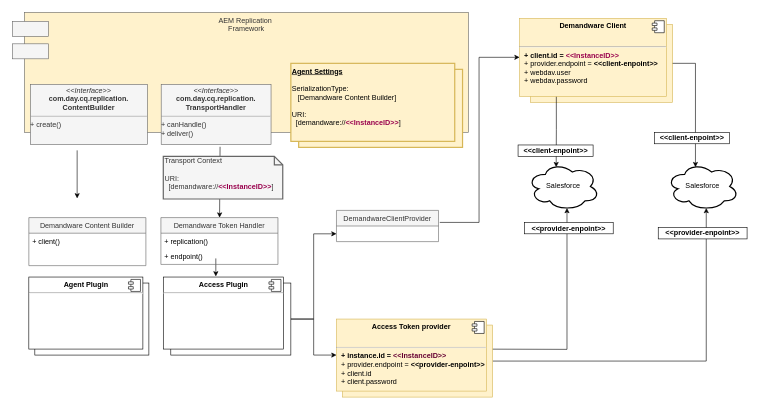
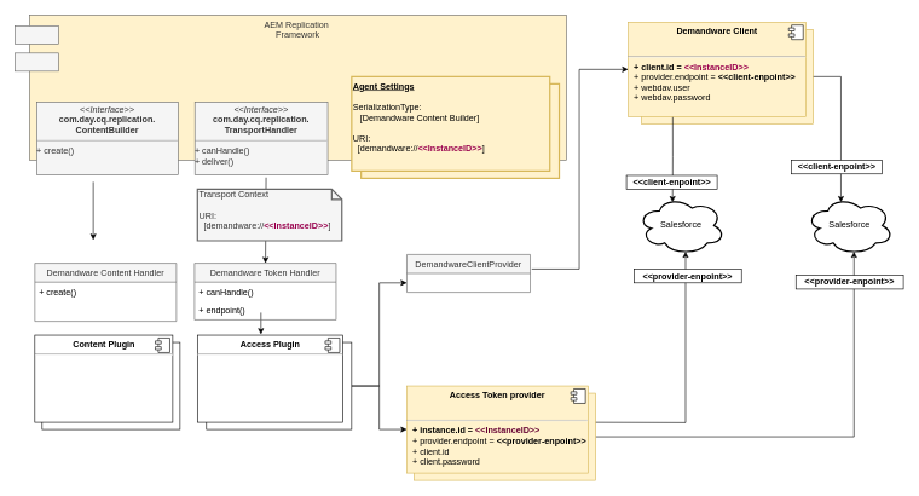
  <mxCell id="0" />
  <mxCell id="1" parent="0" />
  <mxCell id="2" style="edgeStyle=orthogonalEdgeStyle;rounded=0;orthogonalLoop=1;jettySize=auto;html=1;exitX=1;exitY=0.5;exitDx=0;exitDy=0;entryX=0;entryY=0.5;entryDx=0;entryDy=0;" parent="1" source="3" target="10" edge="1"><mxGeometry relative="1" as="geometry" /></mxCell>
  <mxCell id="3" value="" style="rounded=0;whiteSpace=wrap;html=1;align=center;" parent="1" vertex="1"><mxGeometry x="284" y="471" width="200" height="120" as="geometry" /></mxCell>
  <mxCell id="4" value="" style="rounded=0;whiteSpace=wrap;html=1;align=center;" parent="1" vertex="1"><mxGeometry x="57.5" y="471" width="190" height="120" as="geometry" /></mxCell>
  <mxCell id="5" value="AEM Replication&amp;nbsp;&lt;br style=&quot;padding: 0px ; margin: 0px&quot;&gt;Framework" style="rounded=0;whiteSpace=wrap;html=1;align=center;verticalAlign=top;fillColor=#fff2cc;strokeColor=#666666;fontColor=#333333;" parent="1" vertex="1"><mxGeometry x="40" y="20" width="740" height="200" as="geometry" /></mxCell>
  <mxCell id="6" value="" style="rounded=0;whiteSpace=wrap;html=1;fillColor=#fff2cc;strokeColor=#d6b656;" parent="1" vertex="1"><mxGeometry x="883" y="40" width="237" height="130" as="geometry" /></mxCell>
  <mxCell id="7" style="edgeStyle=orthogonalEdgeStyle;rounded=0;orthogonalLoop=1;jettySize=auto;html=1;exitX=1;exitY=0.25;exitDx=0;exitDy=0;entryX=0.55;entryY=0.95;entryDx=0;entryDy=0;entryPerimeter=0;" parent="1" target="34" edge="1"><mxGeometry relative="1" as="geometry"><mxPoint x="770" y="581" as="sourcePoint" /></mxGeometry></mxCell>
  <mxCell id="8" style="edgeStyle=orthogonalEdgeStyle;rounded=0;orthogonalLoop=1;jettySize=auto;html=1;exitX=1;exitY=0.5;exitDx=0;exitDy=0;entryX=0.55;entryY=0.95;entryDx=0;entryDy=0;entryPerimeter=0;" parent="1" source="9" target="35" edge="1"><mxGeometry relative="1" as="geometry" /></mxCell>
  <mxCell id="9" value="" style="rounded=0;whiteSpace=wrap;html=1;fillColor=#fff2cc;strokeColor=#d6b656;" parent="1" vertex="1"><mxGeometry x="570" y="541" width="250" height="120" as="geometry" /></mxCell>
  <mxCell id="10" value="&lt;p style=&quot;margin: 0px ; margin-top: 6px ; text-align: center&quot;&gt;&lt;b&gt;Access Token provider&lt;/b&gt;&lt;br&gt;&lt;/p&gt;&lt;p style=&quot;margin: 0px ; margin-top: 6px ; text-align: center&quot;&gt;&lt;br&gt;&lt;/p&gt;&lt;hr&gt;&lt;p style=&quot;margin: 0px ; margin-left: 8px&quot;&gt;&lt;b&gt;+ instance.id = &lt;font color=&quot;#660033&quot;&gt;&amp;lt;&amp;lt;InstanceID&amp;gt;&amp;gt;&lt;/font&gt;&lt;/b&gt;&lt;/p&gt;&lt;p style=&quot;margin: 0px ; margin-left: 8px&quot;&gt;+ provider.endpoint =&amp;nbsp;&lt;b&gt;&amp;lt;&amp;lt;provider-enpoint&amp;gt;&amp;gt;&lt;/b&gt;&lt;br&gt;+ client.id&lt;/p&gt;&lt;p style=&quot;margin: 0px ; margin-left: 8px&quot;&gt;+ client.password&lt;/p&gt;" style="align=left;overflow=fill;html=1;fillColor=#fff2cc;strokeColor=#d6b656;" parent="1" vertex="1"><mxGeometry x="560" y="531" width="250" height="120" as="geometry" /></mxCell>
  <mxCell id="11" value="" style="shape=component;jettyWidth=8;jettyHeight=4;" parent="10" vertex="1"><mxGeometry x="1" width="20" height="20" relative="1" as="geometry"><mxPoint x="-24" y="4" as="offset" /></mxGeometry></mxCell>
  <mxCell id="12" style="edgeStyle=orthogonalEdgeStyle;rounded=0;orthogonalLoop=1;jettySize=auto;html=1;exitX=0.25;exitY=1;exitDx=0;exitDy=0;entryX=0.4;entryY=0.1;entryDx=0;entryDy=0;entryPerimeter=0;" parent="1" source="13" target="34" edge="1"><mxGeometry relative="1" as="geometry" /></mxCell>
  <mxCell id="13" value="&lt;p style=&quot;margin: 0px ; margin-top: 6px ; text-align: center&quot;&gt;&lt;b&gt;Demandware Client&lt;/b&gt;&lt;br&gt;&lt;/p&gt;&lt;p style=&quot;margin: 0px ; margin-top: 6px ; text-align: center&quot;&gt;&lt;br&gt;&lt;/p&gt;&lt;hr&gt;&lt;p style=&quot;margin: 0px 0px 0px 8px&quot;&gt;&lt;b&gt;+ client.id = &lt;font color=&quot;#99004d&quot;&gt;&amp;lt;&amp;lt;InstanceID&amp;gt;&amp;gt;&lt;/font&gt;&lt;/b&gt;&lt;/p&gt;&lt;p style=&quot;margin: 0px ; margin-left: 8px&quot;&gt;+ provider.endpoint = &lt;b&gt;&amp;lt;&amp;lt;client-enpoint&amp;gt;&amp;gt;&lt;/b&gt;&lt;br&gt;&lt;/p&gt;&lt;p style=&quot;margin: 0px ; margin-left: 8px&quot;&gt;+ webdav.user&lt;/p&gt;&lt;p style=&quot;margin: 0px ; margin-left: 8px&quot;&gt;&lt;span&gt;+ webdav.password&lt;/span&gt;&lt;br&gt;&lt;/p&gt;&lt;p style=&quot;margin: 0px ; margin-left: 8px&quot;&gt;&lt;br&gt;&lt;/p&gt;" style="align=left;overflow=fill;html=1;fillColor=#fff2cc;strokeColor=#d6b656;" parent="1" vertex="1"><mxGeometry x="865" y="30" width="245" height="130" as="geometry" /></mxCell>
  <mxCell id="14" value="" style="shape=component;jettyWidth=8;jettyHeight=4;" parent="13" vertex="1"><mxGeometry x="1" width="20" height="20" relative="1" as="geometry"><mxPoint x="-24" y="4" as="offset" /></mxGeometry></mxCell>
  <mxCell id="15" value="DemandwareClientProvider" style="swimlane;fontStyle=0;childLayout=stackLayout;horizontal=1;startSize=26;fillColor=#f5f5f5;horizontalStack=0;resizeParent=1;resizeParentMax=0;resizeLast=0;collapsible=1;marginBottom=0;strokeColor=#666666;fontColor=#333333;" parent="1" vertex="1"><mxGeometry x="560" y="350" width="170" height="52" as="geometry" /></mxCell>
  <mxCell id="16" value=" " style="text;strokeColor=none;fillColor=none;align=left;verticalAlign=top;spacingLeft=4;spacingRight=4;overflow=hidden;rotatable=0;points=[[0,0.5],[1,0.5]];portConstraint=eastwest;" parent="15" vertex="1"><mxGeometry y="26" width="170" height="26" as="geometry" /></mxCell>
  <mxCell id="17" style="edgeStyle=orthogonalEdgeStyle;rounded=0;orthogonalLoop=1;jettySize=auto;html=1;entryX=0;entryY=0.5;entryDx=0;entryDy=0;exitX=1;exitY=0.5;exitDx=0;exitDy=0;" parent="1" source="3" target="16" edge="1"><mxGeometry relative="1" as="geometry"><mxPoint x="542" y="501" as="sourcePoint" /></mxGeometry></mxCell>
  <mxCell id="18" value="&lt;p style=&quot;margin: 0px ; margin-top: 6px ; text-align: center&quot;&gt;&lt;b&gt;Access Plugin&lt;/b&gt;&lt;/p&gt;&lt;hr&gt;&lt;p style=&quot;margin: 0px ; margin-left: 8px&quot;&gt;&lt;br&gt;&lt;/p&gt;" style="align=left;overflow=fill;html=1;" parent="1" vertex="1"><mxGeometry x="271.5" y="461" width="200" height="120" as="geometry" /></mxCell>
  <mxCell id="19" value="" style="shape=component;jettyWidth=8;jettyHeight=4;" parent="18" vertex="1"><mxGeometry x="1" width="20" height="20" relative="1" as="geometry"><mxPoint x="-24" y="4" as="offset" /></mxGeometry></mxCell>
  <mxCell id="20" value="" style="endArrow=classic;html=1;" parent="18" edge="1"><mxGeometry width="50" height="50" relative="1" as="geometry"><mxPoint x="87.5" y="-31" as="sourcePoint" /><mxPoint x="87.5" y="-1" as="targetPoint" /></mxGeometry></mxCell>
- <mxCell id="21" value="&lt;p style=&quot;margin: 0px ; margin-top: 6px ; text-align: center&quot;&gt;&lt;b&gt;Agent Plugin&lt;/b&gt;&lt;/p&gt;&lt;hr&gt;&lt;p style=&quot;margin: 0px ; margin-left: 8px&quot;&gt;&lt;br&gt;&lt;/p&gt;" style="align=left;overflow=fill;html=1;" parent="1" vertex="1"><mxGeometry x="47.5" y="461" width="190" height="120" as="geometry" /></mxCell>
+ <mxCell id="21" value="&lt;p style=&quot;margin: 0px ; margin-top: 6px ; text-align: center&quot;&gt;&lt;b&gt;Content Plugin&lt;/b&gt;&lt;/p&gt;&lt;hr&gt;&lt;p style=&quot;margin: 0px ; margin-left: 8px&quot;&gt;&lt;br&gt;&lt;/p&gt;" style="align=left;overflow=fill;html=1;" parent="1" vertex="1"><mxGeometry x="47.5" y="461" width="190" height="120" as="geometry" /></mxCell>
  <mxCell id="22" value="" style="shape=component;jettyWidth=8;jettyHeight=4;" parent="21" vertex="1"><mxGeometry x="1" width="20" height="20" relative="1" as="geometry"><mxPoint x="-24" y="4" as="offset" /></mxGeometry></mxCell>
- <mxCell id="23" value="Demandware Content Builder" style="swimlane;fontStyle=0;childLayout=stackLayout;horizontal=1;startSize=26;fillColor=#f5f5f5;horizontalStack=0;resizeParent=1;resizeParentMax=0;resizeLast=0;collapsible=1;marginBottom=0;strokeColor=#666666;fontColor=#333333;" parent="1" vertex="1"><mxGeometry x="47.5" y="362" width="195" height="80" as="geometry" /></mxCell>
- <mxCell id="24" value="+ client()" style="text;strokeColor=none;fillColor=none;align=left;verticalAlign=top;spacingLeft=4;spacingRight=4;overflow=hidden;rotatable=0;points=[[0,0.5],[1,0.5]];portConstraint=eastwest;" parent="23" vertex="1"><mxGeometry y="26" width="195" height="54" as="geometry" /></mxCell>
+ <mxCell id="23" value="Demandware Content Handler" style="swimlane;fontStyle=0;childLayout=stackLayout;horizontal=1;startSize=26;fillColor=#f5f5f5;horizontalStack=0;resizeParent=1;resizeParentMax=0;resizeLast=0;collapsible=1;marginBottom=0;strokeColor=#666666;fontColor=#333333;" parent="1" vertex="1"><mxGeometry x="47.5" y="362" width="195" height="80" as="geometry" /></mxCell>
+ <mxCell id="24" value="+ create()" style="text;strokeColor=none;fillColor=none;align=left;verticalAlign=top;spacingLeft=4;spacingRight=4;overflow=hidden;rotatable=0;points=[[0,0.5],[1,0.5]];portConstraint=eastwest;" parent="23" vertex="1"><mxGeometry y="26" width="195" height="54" as="geometry" /></mxCell>
  <mxCell id="25" value="Demandware Token Handler" style="swimlane;fontStyle=0;childLayout=stackLayout;horizontal=1;startSize=26;fillColor=#f5f5f5;horizontalStack=0;resizeParent=1;resizeParentMax=0;resizeLast=0;collapsible=1;marginBottom=0;strokeColor=#666666;fontColor=#333333;" parent="1" vertex="1"><mxGeometry x="267.5" y="362" width="195" height="78" as="geometry" /></mxCell>
- <mxCell id="26" value="+ replication()" style="text;strokeColor=none;fillColor=none;align=left;verticalAlign=top;spacingLeft=4;spacingRight=4;overflow=hidden;rotatable=0;points=[[0,0.5],[1,0.5]];portConstraint=eastwest;" parent="25" vertex="1"><mxGeometry y="26" width="195" height="26" as="geometry" /></mxCell>
+ <mxCell id="26" value="+ canHandle()" style="text;strokeColor=none;fillColor=none;align=left;verticalAlign=top;spacingLeft=4;spacingRight=4;overflow=hidden;rotatable=0;points=[[0,0.5],[1,0.5]];portConstraint=eastwest;" parent="25" vertex="1"><mxGeometry y="26" width="195" height="26" as="geometry" /></mxCell>
  <mxCell id="27" value="+ endpoint()" style="text;strokeColor=none;fillColor=none;align=left;verticalAlign=top;spacingLeft=4;spacingRight=4;overflow=hidden;rotatable=0;points=[[0,0.5],[1,0.5]];portConstraint=eastwest;" parent="25" vertex="1"><mxGeometry y="52" width="195" height="26" as="geometry" /></mxCell>
  <mxCell id="28" value="&lt;p style=&quot;margin: 0px ; margin-top: 4px ; text-align: center&quot;&gt;&lt;i&gt;&amp;lt;&amp;lt;Interface&amp;gt;&amp;gt;&lt;/i&gt;&lt;br&gt;&lt;b&gt;com.day.cq.replication.&lt;br&gt;ContentBuilder&lt;/b&gt;&lt;/p&gt;&lt;hr size=&quot;1&quot;&gt;&lt;p style=&quot;margin: 0px ; margin-left: 4px&quot;&gt;&lt;/p&gt;&lt;p style=&quot;margin: 0px ; margin-left: 4px&quot;&gt;&lt;/p&gt;+ create()" style="verticalAlign=top;align=left;overflow=fill;fontSize=12;fontFamily=Helvetica;html=1;fillColor=#f5f5f5;strokeColor=#666666;fontColor=#333333;" parent="1" vertex="1"><mxGeometry x="50" y="140" width="195" height="100" as="geometry" /></mxCell>
  <mxCell id="29" value="&lt;p style=&quot;margin: 0px ; margin-top: 4px ; text-align: center&quot;&gt;&lt;i&gt;&amp;lt;&amp;lt;Interface&amp;gt;&amp;gt;&lt;/i&gt;&lt;br&gt;&lt;b&gt;com.day.cq.replication.&lt;br&gt;TransportHandler&lt;/b&gt;&lt;/p&gt;&lt;hr size=&quot;1&quot;&gt;&lt;p style=&quot;margin: 0px ; margin-left: 4px&quot;&gt;&lt;/p&gt;&lt;p style=&quot;margin: 0px ; margin-left: 4px&quot;&gt;&lt;/p&gt;+ canHandle()&lt;br&gt;+ deliver()" style="verticalAlign=top;align=left;overflow=fill;fontSize=12;fontFamily=Helvetica;html=1;fillColor=#f5f5f5;strokeColor=#666666;fontColor=#333333;" parent="1" vertex="1"><mxGeometry x="268" y="140" width="183" height="100" as="geometry" /></mxCell>
  <mxCell id="30" value="" style="rounded=0;whiteSpace=wrap;html=1;align=center;fillColor=#f5f5f5;strokeColor=#666666;fontColor=#333333;" parent="1" vertex="1"><mxGeometry x="20" y="35" width="60" height="25" as="geometry" /></mxCell>
  <mxCell id="31" value="" style="rounded=0;whiteSpace=wrap;html=1;align=center;fillColor=#f5f5f5;strokeColor=#666666;fontColor=#333333;" parent="1" vertex="1"><mxGeometry x="20" y="72.5" width="60" height="25" as="geometry" /></mxCell>
  <mxCell id="32" style="edgeStyle=orthogonalEdgeStyle;rounded=0;orthogonalLoop=1;jettySize=auto;html=1;exitX=1.012;exitY=0.385;exitDx=0;exitDy=0;entryX=0;entryY=0.5;entryDx=0;entryDy=0;exitPerimeter=0;" parent="1" source="15" target="13" edge="1"><mxGeometry relative="1" as="geometry"><mxPoint x="730" y="290" as="sourcePoint" /></mxGeometry></mxCell>
  <mxCell id="33" value="&lt;b&gt;&lt;u&gt;Agent Settings&lt;/u&gt;&lt;/b&gt;&lt;br&gt;&lt;br&gt;SerializationType: &lt;br&gt;&amp;nbsp; &amp;nbsp;[Demandware Content Builder]&lt;br&gt;&lt;br&gt;URI: &lt;br&gt;&amp;nbsp; [demandware://&lt;b&gt;&lt;font color=&quot;#99004d&quot;&gt;&amp;lt;&amp;lt;InstanceID&amp;gt;&amp;gt;&lt;/font&gt;&lt;/b&gt;]" style="rounded=0;whiteSpace=wrap;html=1;strokeWidth=2;align=left;verticalAlign=top;fillColor=#fff2cc;strokeColor=#d6b656;" parent="1" vertex="1"><mxGeometry x="497" y="115" width="273" height="130" as="geometry" /></mxCell>
  <mxCell id="34" value="Salesforce" style="ellipse;shape=cloud;whiteSpace=wrap;html=1;strokeWidth=2;align=center;" parent="1" vertex="1"><mxGeometry x="878" y="270" width="120" height="80" as="geometry" /></mxCell>
  <mxCell id="35" value="Salesforce" style="ellipse;shape=cloud;whiteSpace=wrap;html=1;strokeWidth=2;align=center;" parent="1" vertex="1"><mxGeometry x="1110" y="270" width="120" height="80" as="geometry" /></mxCell>
  <mxCell id="36" value="&lt;b&gt;&lt;u&gt;Agent Settings&lt;/u&gt;&lt;/b&gt;&lt;br&gt;&lt;br&gt;SerializationType: &lt;br&gt;&amp;nbsp; &amp;nbsp;[Demandware Content Builder]&lt;br&gt;&lt;br&gt;URI: &lt;br&gt;&amp;nbsp; [demandware://&lt;b&gt;&lt;font color=&quot;#99004d&quot;&gt;&amp;lt;&amp;lt;InstanceID&amp;gt;&amp;gt;&lt;/font&gt;&lt;/b&gt;]" style="rounded=0;whiteSpace=wrap;html=1;strokeWidth=2;align=left;verticalAlign=top;fillColor=#fff2cc;strokeColor=#d6b656;" parent="1" vertex="1"><mxGeometry x="484" y="105" width="273" height="130" as="geometry" /></mxCell>
  <mxCell id="37" value="" style="endArrow=classic;html=1;exitX=0.536;exitY=1.04;exitDx=0;exitDy=0;exitPerimeter=0;" parent="1" source="29" target="25" edge="1"><mxGeometry width="50" height="50" relative="1" as="geometry"><mxPoint x="20" y="740" as="sourcePoint" /><mxPoint x="70" y="690" as="targetPoint" /></mxGeometry></mxCell>
  <mxCell id="38" value="Transport Context&lt;br&gt;&lt;br&gt;URI:&amp;nbsp;&lt;br&gt;&amp;nbsp; [demandware://&lt;b&gt;&lt;font color=&quot;#99004d&quot;&gt;&amp;lt;&amp;lt;InstanceID&amp;gt;&amp;gt;&lt;/font&gt;&lt;/b&gt;]" style="shape=note;whiteSpace=wrap;html=1;size=14;verticalAlign=top;align=left;spacingTop=-6;strokeWidth=2;fillColor=#f5f5f5;strokeColor=#666666;fontColor=#333333;" parent="1" vertex="1"><mxGeometry x="271.5" y="260" width="199" height="71" as="geometry" /></mxCell>
  <mxCell id="39" value="" style="endArrow=classic;html=1;" parent="1" edge="1"><mxGeometry width="50" height="50" relative="1" as="geometry"><mxPoint x="128" y="250" as="sourcePoint" /><mxPoint x="128" y="330" as="targetPoint" /></mxGeometry></mxCell>
  <mxCell id="40" value="&lt;b&gt;&amp;lt;&amp;lt;client-enpoint&amp;gt;&amp;gt;&lt;/b&gt;" style="rounded=0;whiteSpace=wrap;html=1;strokeWidth=1;align=center;" parent="1" vertex="1"><mxGeometry x="862.5" y="241" width="125" height="19" as="geometry" /></mxCell>
  <mxCell id="41" style="edgeStyle=orthogonalEdgeStyle;rounded=0;orthogonalLoop=1;jettySize=auto;html=1;exitX=1;exitY=0.5;exitDx=0;exitDy=0;entryX=0.4;entryY=0.1;entryDx=0;entryDy=0;entryPerimeter=0;" parent="1" source="6" target="35" edge="1"><mxGeometry relative="1" as="geometry"><mxPoint x="1120" y="105" as="sourcePoint" /><mxPoint x="1161" y="290" as="targetPoint" /></mxGeometry></mxCell>
  <mxCell id="42" value="&lt;b&gt;&amp;lt;&amp;lt;client-enpoint&amp;gt;&amp;gt;&lt;/b&gt;" style="rounded=0;whiteSpace=wrap;html=1;strokeWidth=1;align=center;" parent="1" vertex="1"><mxGeometry x="1090" y="220" width="125" height="19" as="geometry" /></mxCell>
  <mxCell id="43" value="&lt;b&gt;&amp;lt;&amp;lt;provider-enpoint&amp;gt;&amp;gt;&lt;/b&gt;" style="rounded=0;whiteSpace=wrap;html=1;strokeWidth=1;align=center;" parent="1" vertex="1"><mxGeometry x="873" y="370" width="148" height="19" as="geometry" /></mxCell>
  <mxCell id="44" value="&lt;b&gt;&amp;lt;&amp;lt;provider-enpoint&amp;gt;&amp;gt;&lt;/b&gt;" style="rounded=0;whiteSpace=wrap;html=1;strokeWidth=1;align=center;" parent="1" vertex="1"><mxGeometry x="1096" y="378.5" width="148" height="19" as="geometry" /></mxCell>
